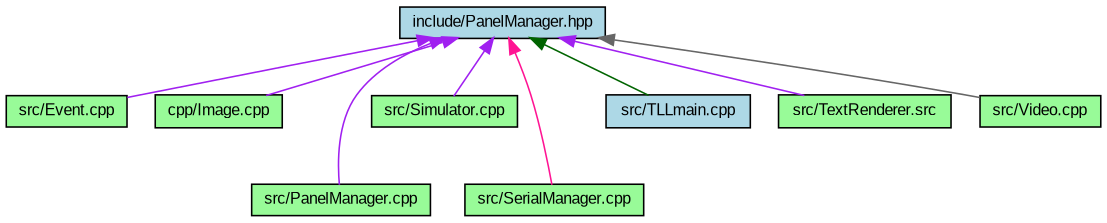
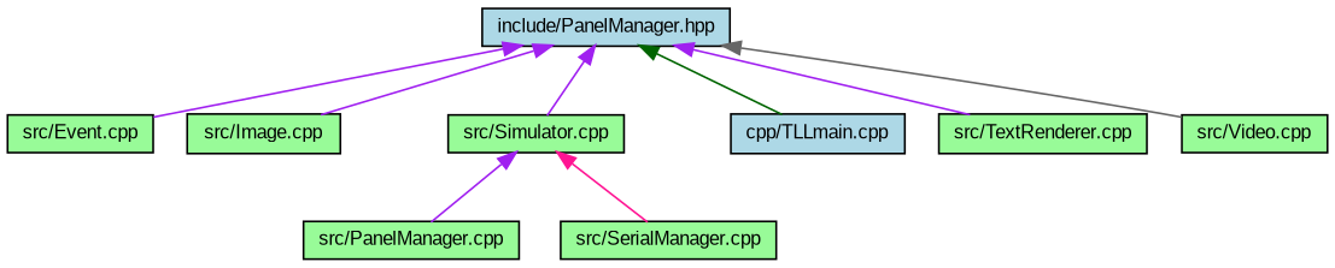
  digraph {
    fontname="Liberation Sans"
    node [color=black fillcolor=palegreen fontname="Liberation Sans" fontsize=10 shape=record style=filled]
    edge [color=purple dir=back fontname="Liberation Sans" fontsize=10 labelfontname=Helvetica labelfontsize=10 style=solid]
    n1 [fillcolor=lightblue fontcolor=black height=0.2 label="include/PanelManager.hpp" width=0.4]
    n2 [height=0.2 label="src/Event.cpp" width=0.4]
-   n3 [height=0.2 label="cpp/Image.cpp" width=0.4]
+   n3 [height=0.2 label="src/Image.cpp" width=0.4]
    n4 [height=0.2 label="src/PanelManager.cpp" width=0.4]
    n5 [height=0.2 label="src/SerialManager.cpp" width=0.4]
    n6 [height=0.2 label="src/Simulator.cpp" width=0.4]
-   n7 [fillcolor=lightblue height=0.2 label="src/TLLmain.cpp" width=0.4]
-   n8 [height=0.2 label="src/TextRenderer.src" width=0.4]
+   n7 [fillcolor=lightblue height=0.2 label="cpp/TLLmain.cpp" width=0.4]
+   n8 [height=0.2 label="src/TextRenderer.cpp" width=0.4]
    n9 [height=0.2 label="src/Video.cpp" width=0.4]
    n1 -> n2
    n1 -> n3
-   n1 -> n4
-   n1 -> n5 [color=deeppink]
+   n6 -> n4
+   n6 -> n5 [color=deeppink]
    n1 -> n6
    n1 -> n7 [color=darkgreen]
    n1 -> n8
    n1 -> n9 [color=gray40]
  }
